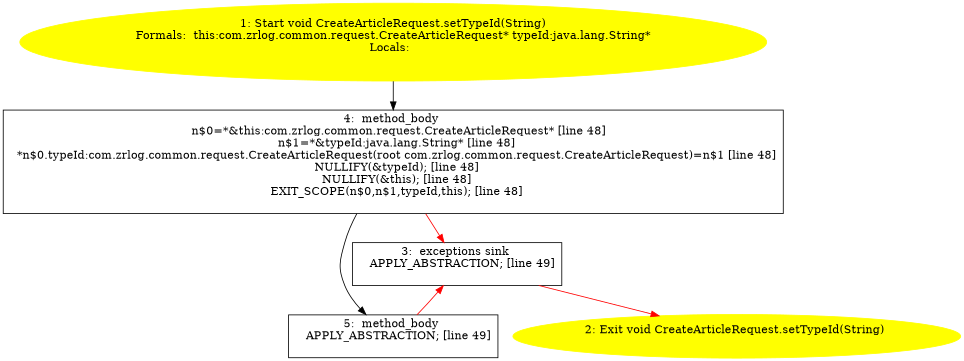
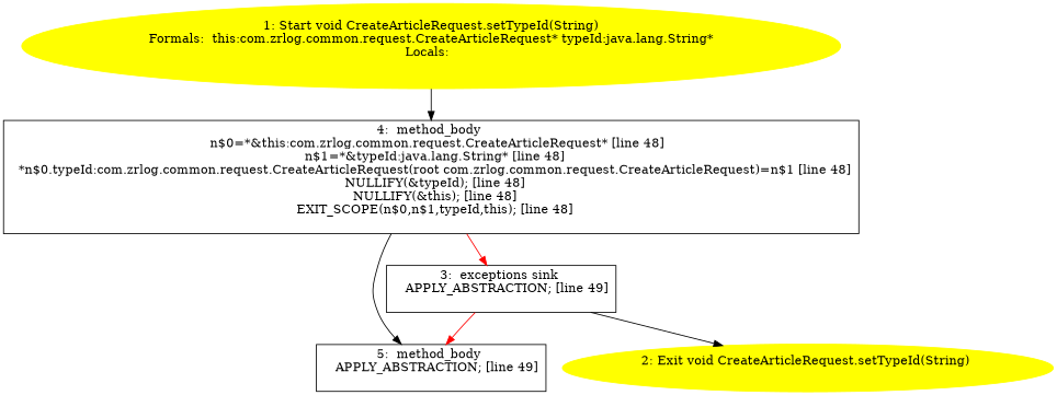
  digraph {
    node [shape=box]
    n1 [color=yellow label="1: Start void CreateArticleRequest.setTypeId(String)\nFormals:  this:com.zrlog.common.request.CreateArticleRequest* typeId:java.lang.String*\nLocals:  \n  " style=filled shape=""]
    n2 [label="4:  method_body \n   n$0=*&this:com.zrlog.common.request.CreateArticleRequest* [line 48]\n  n$1=*&typeId:java.lang.String* [line 48]\n  *n$0.typeId:com.zrlog.common.request.CreateArticleRequest(root com.zrlog.common.request.CreateArticleRequest)=n$1 [line 48]\n  NULLIFY(&typeId); [line 48]\n  NULLIFY(&this); [line 48]\n  EXIT_SCOPE(n$0,n$1,typeId,this); [line 48]\n "]
    n3 [label="3:  exceptions sink \n   APPLY_ABSTRACTION; [line 49]\n "]
    n4 [label="5:  method_body \n   APPLY_ABSTRACTION; [line 49]\n "]
    n5 [color=yellow label="2: Exit void CreateArticleRequest.setTypeId(String) \n  " style=filled shape=""]
    n1 -> n2
    n2 -> n3 [color=red]
    n2 -> n4
-   n3 -> n5 [color=red]
-   n4 -> n3 [color=red]
+   n3 -> n5
+   n3 -> n4 [color=red]
  }
